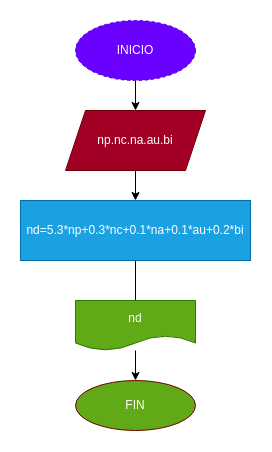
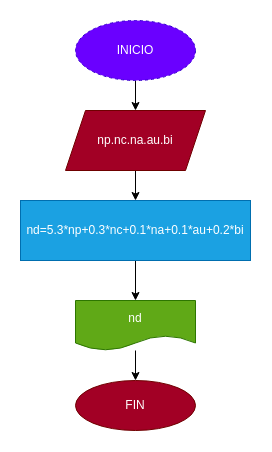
  <mxCell id="0" />
  <mxCell id="1" parent="0" />
  <mxCell id="2" style="edgeStyle=none;html=1;" edge="1" parent="1" source="3"><mxGeometry relative="1" as="geometry"><mxPoint x="135" y="110" as="targetPoint" /></mxGeometry></mxCell>
  <mxCell id="3" value="INICIO" style="ellipse;whiteSpace=wrap;html=1;fillColor=#6a00ff;fontColor=#ffffff;strokeColor=#3700CC;dashed=1;" vertex="1" parent="1"><mxGeometry x="75" y="20" width="120" height="60" as="geometry" /></mxCell>
  <mxCell id="4" style="edgeStyle=none;html=1;" edge="1" parent="1" source="5"><mxGeometry relative="1" as="geometry"><mxPoint x="135" y="200" as="targetPoint" /></mxGeometry></mxCell>
  <mxCell id="5" value="np.nc.na.au.bi" style="shape=parallelogram;perimeter=parallelogramPerimeter;whiteSpace=wrap;html=1;fixedSize=1;fillColor=#a20025;fontColor=#ffffff;strokeColor=#6F0000;" vertex="1" parent="1"><mxGeometry x="65" y="110" width="140" height="60" as="geometry" /></mxCell>
- <mxCell id="6" style="edgeStyle=none;html=1;endArrow=none;" edge="1" parent="1" source="7" target="10"><mxGeometry relative="1" as="geometry"><mxPoint x="135" y="300" as="targetPoint" /></mxGeometry></mxCell>
+ <mxCell id="6" style="edgeStyle=none;html=1;" edge="1" parent="1" source="7" target="10"><mxGeometry relative="1" as="geometry"><mxPoint x="135" y="300" as="targetPoint" /></mxGeometry></mxCell>
  <mxCell id="7" value="nd=5.3*np+0.3*nc+0.1*na+0.1*au+0.2*bi" style="rounded=0;whiteSpace=wrap;html=1;fillColor=#1ba1e2;fontColor=#ffffff;strokeColor=#006EAF;" vertex="1" parent="1"><mxGeometry x="20" y="200" width="230" height="60" as="geometry" /></mxCell>
  <mxCell id="8" style="edgeStyle=none;html=1;" edge="1" parent="1" source="10"><mxGeometry relative="1" as="geometry"><mxPoint x="135" y="350" as="targetPoint" /></mxGeometry></mxCell>
  <mxCell id="9" style="edgeStyle=none;html=1;" edge="1" parent="1" source="10"><mxGeometry relative="1" as="geometry"><mxPoint x="135" y="380" as="targetPoint" /></mxGeometry></mxCell>
  <mxCell id="10" value="nd" style="shape=document;whiteSpace=wrap;html=1;boundedLbl=1;fillColor=#60a917;fontColor=#ffffff;strokeColor=#2D7600;" vertex="1" parent="1"><mxGeometry x="75" y="300" width="120" height="50" as="geometry" /></mxCell>
- <mxCell id="11" value="FIN" style="ellipse;whiteSpace=wrap;html=1;fillColor=#60a917;fontColor=#ffffff;strokeColor=#6F0000;" vertex="1" parent="1"><mxGeometry x="75" y="380" width="120" height="50" as="geometry" /></mxCell>
+ <mxCell id="11" value="FIN" style="ellipse;whiteSpace=wrap;html=1;fillColor=#a20025;fontColor=#ffffff;strokeColor=#6F0000;" vertex="1" parent="1"><mxGeometry x="75" y="380" width="120" height="50" as="geometry" /></mxCell>
